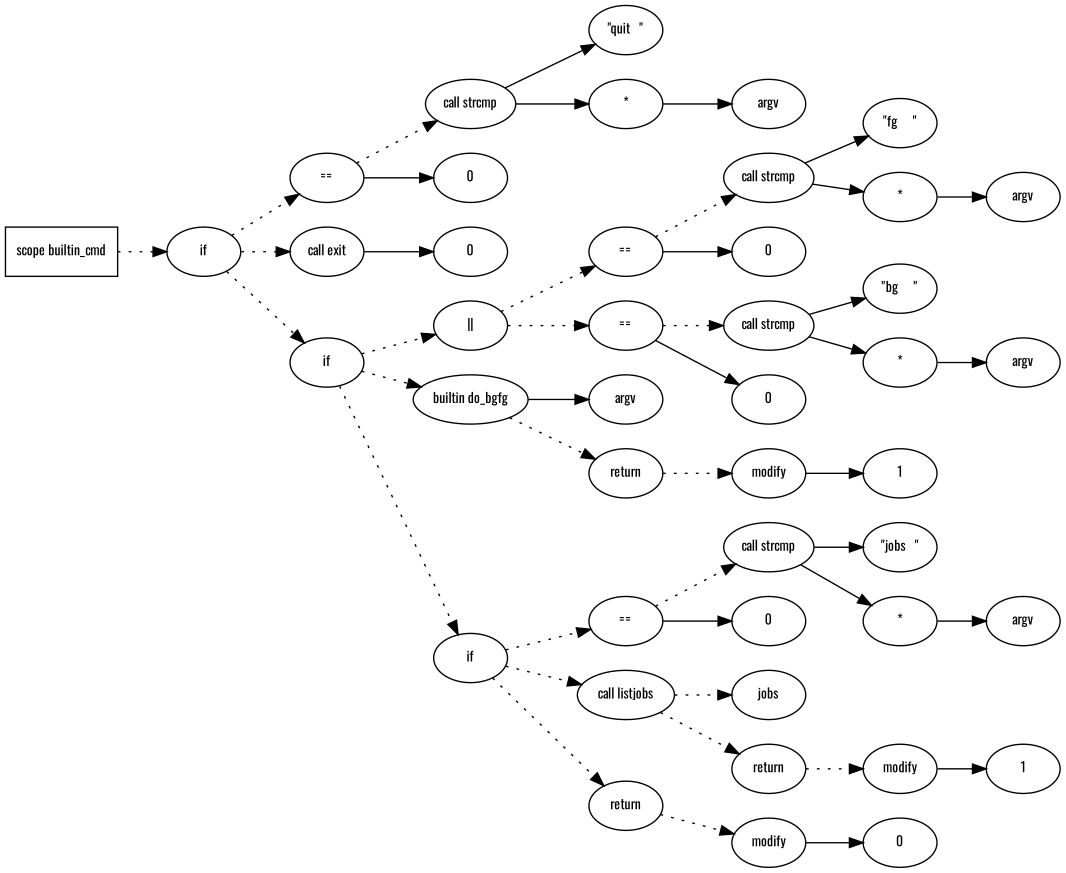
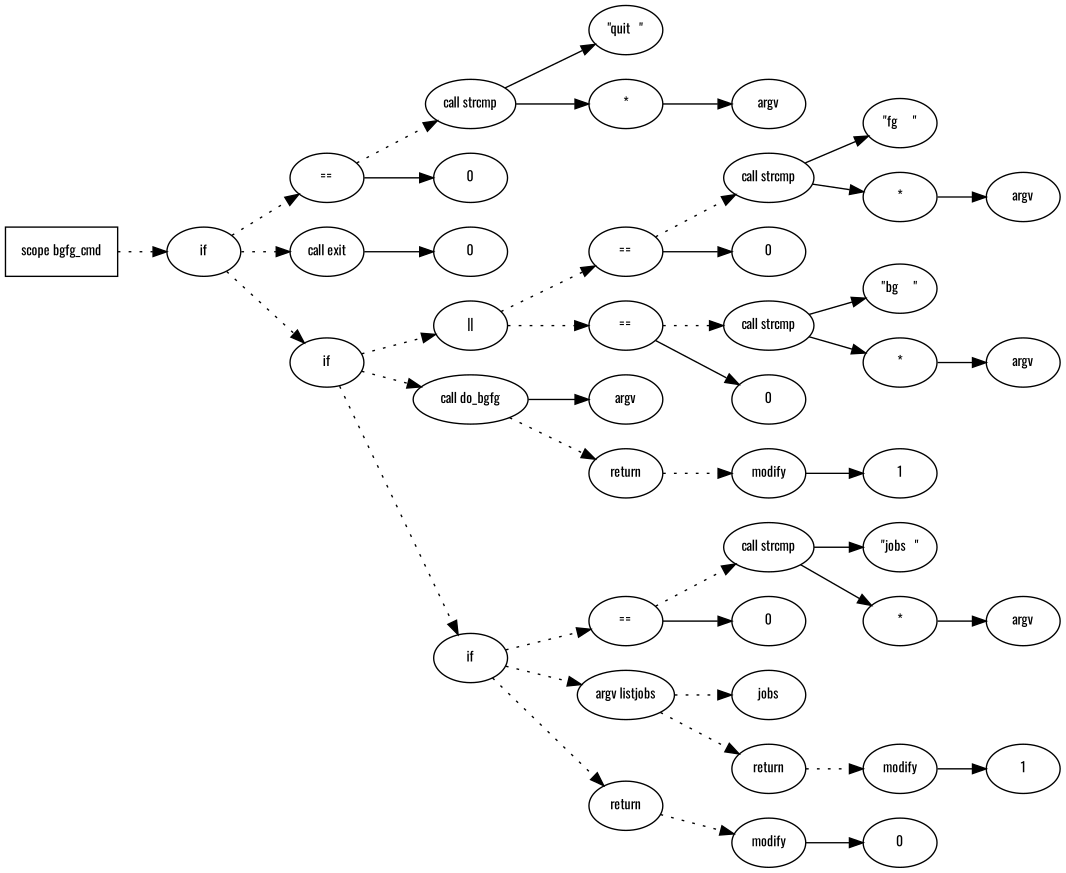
  digraph {
    fontname=Oswald
    fontsize=10
    rankdir=LR
    node [fontname=Oswald fontsize=10 shape=ellipse]
    edge [fontname=Oswald fontsize=10 style=dotted]
-   n1 [label="scope builtin_cmd" shape=box]
+   n1 [label="scope bgfg_cmd" shape=box]
    n2 [label=if]
    n3 [label="=="]
    n4 [label="call exit"]
    n5 [label=if]
    n6 [label="call strcmp"]
    n7 [label=0]
    n8 [label=0]
    n9 [label="||"]
-   n10 [label="builtin do_bgfg"]
+   n10 [label="call do_bgfg"]
    n11 [label=if]
    n12 [label="\"quit   \""]
    n13 [label="*"]
    n14 [label=argv]
    n15 [label="=="]
    n16 [label="=="]
    n17 [label=argv]
    n18 [label=return]
    n19 [label="=="]
-   n20 [label="call listjobs"]
+   n20 [label="argv listjobs"]
    n21 [label=return]
    n22 [label="call strcmp"]
    n23 [label=0]
    n24 [label="call strcmp"]
    n25 [label=0]
    n26 [label="\"fg     \""]
    n27 [label="*"]
    n28 [label=argv]
    n29 [label="\"bg     \""]
    n30 [label="*"]
    n31 [label=argv]
    n32 [label=modify]
    n33 [label=1]
    n34 [label="call strcmp"]
    n35 [label=0]
    n36 [label=jobs]
    n37 [label=return]
    n38 [label=modify]
    n39 [label="\"jobs   \""]
    n40 [label="*"]
    n41 [label=argv]
    n42 [label=modify]
    n43 [label=1]
    n44 [label=0]
    n1 -> n2
    n2 -> n3
    n2 -> n4
    n2 -> n5
    n3 -> n6
    n3 -> n7 [style=""]
    n4 -> n8 [style=""]
    n5 -> n9
    n5 -> n10
    n5 -> n11
    n6 -> n12 [style=""]
    n6 -> n13 [style=""]
    n9 -> n15
    n9 -> n16
    n10 -> n17 [style=""]
    n10 -> n18
    n11 -> n19
    n11 -> n20
    n11 -> n21
    n13 -> n14 [style=""]
    n15 -> n22
    n15 -> n23 [style=""]
    n16 -> n24
    n16 -> n25 [style=""]
    n18 -> n32
    n19 -> n34
    n19 -> n35 [style=""]
    n20 -> n36
    n20 -> n37
    n21 -> n38
    n22 -> n26 [style=""]
    n22 -> n27 [style=""]
    n24 -> n29 [style=""]
    n24 -> n30 [style=""]
    n27 -> n28 [style=""]
    n30 -> n31 [style=""]
    n32 -> n33 [style=""]
    n34 -> n39 [style=""]
    n34 -> n40 [style=""]
    n37 -> n42
    n38 -> n44 [style=""]
    n40 -> n41 [style=""]
    n42 -> n43 [style=""]
  }
